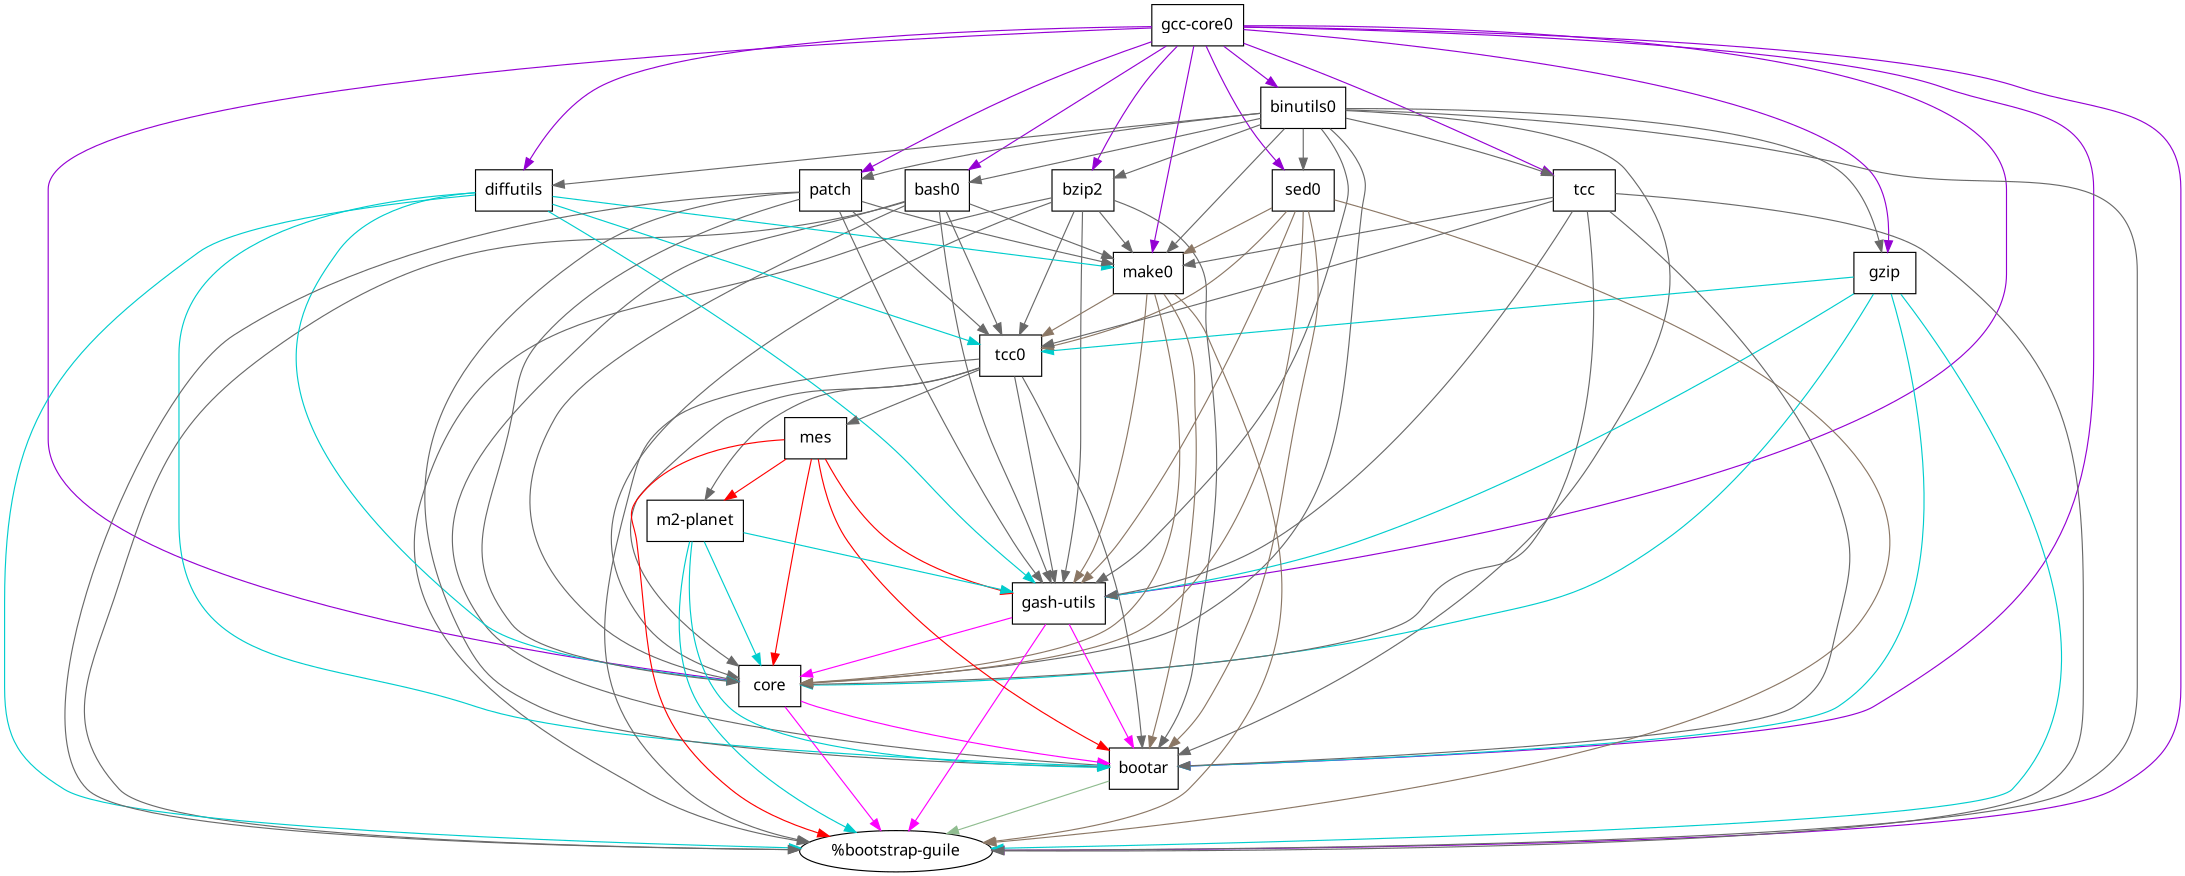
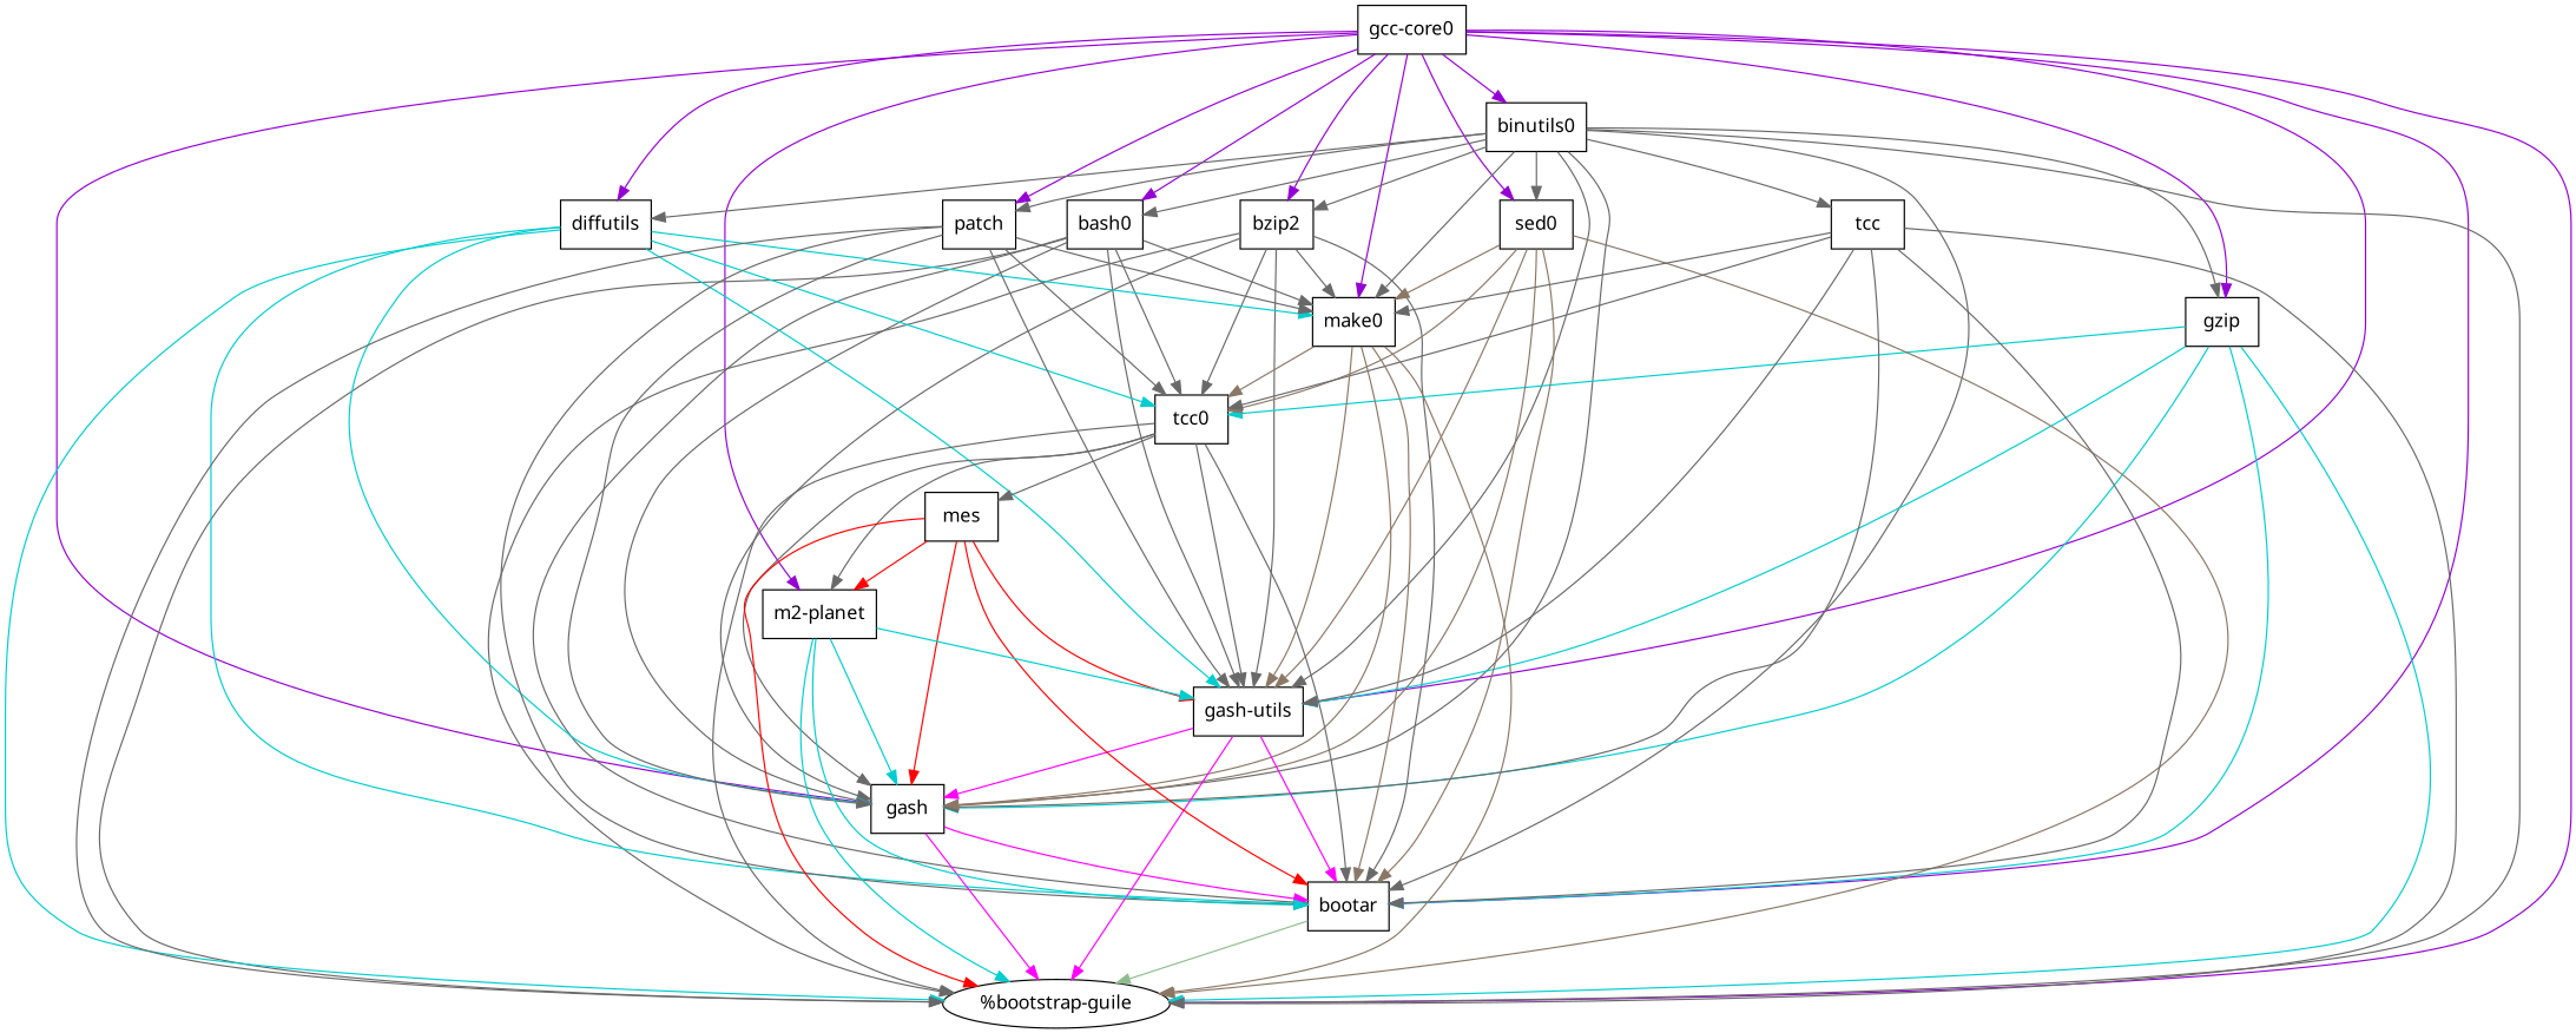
  digraph {
    node [fontname=sans shape=box]
    edge [color=dimgrey]
    n1 [label="gcc-core0"]
    n2 [label=binutils0]
    n3 [label=bash0]
    n4 [label=bzip2]
    n5 [label=diffutils]
    n6 [label=gzip]
    n7 [label=patch]
    n8 [label=sed0]
    n9 [label=tcc]
    n10 [label=make0]
-   n11 [label=core]
+   n11 [label=gash]
    n12 [label="gash-utils"]
    n13 [label=bootar]
    n14 [label="%bootstrap-guile" shape=ellipse]
    n15 [label=tcc0]
    n16 [label=mes]
    n17 [label="m2-planet"]
    n1 -> n2 [color=darkviolet]
    n1 -> n3 [color=darkviolet]
    n1 -> n4 [color=darkviolet]
    n1 -> n5 [color=darkviolet]
    n1 -> n6 [color=darkviolet]
    n1 -> n7 [color=darkviolet]
    n1 -> n8 [color=darkviolet]
-   n1 -> n9 [color=darkviolet]
+   n1 -> n17 [color=darkviolet]
    n1 -> n10 [color=darkviolet]
    n1 -> n11 [color=darkviolet]
    n1 -> n12 [color=darkviolet]
    n1 -> n13 [color=darkviolet]
    n1 -> n14 [color=darkviolet]
    n2 -> n3
    n2 -> n4
    n2 -> n5
    n2 -> n6
    n2 -> n7
    n2 -> n8
    n2 -> n9
    n2 -> n10
    n2 -> n11
    n2 -> n12
    n2 -> n13
    n2 -> n14
    n3 -> n10
    n3 -> n11
    n3 -> n12
    n3 -> n13
    n3 -> n14
    n3 -> n15
    n4 -> n10
    n4 -> n11
    n4 -> n12
    n4 -> n13
    n4 -> n14
    n4 -> n15
    n5 -> n10 [color=cyan3]
    n5 -> n11 [color=cyan3]
    n5 -> n12 [color=cyan3]
    n5 -> n13 [color=cyan3]
    n5 -> n14 [color=cyan3]
    n5 -> n15 [color=cyan3]
    n6 -> n11 [color=cyan3]
    n6 -> n12 [color=cyan3]
    n6 -> n13 [color=cyan3]
    n6 -> n14 [color=cyan3]
    n6 -> n15 [color=cyan3]
    n7 -> n10
    n7 -> n11
    n7 -> n12
    n7 -> n13
    n7 -> n14
    n7 -> n15
    n8 -> n10 [color=peachpuff4]
    n8 -> n11 [color=peachpuff4]
    n8 -> n12 [color=peachpuff4]
    n8 -> n13 [color=peachpuff4]
    n8 -> n14 [color=peachpuff4]
    n8 -> n15 [color=peachpuff4]
    n9 -> n10
    n9 -> n11
    n9 -> n12
    n9 -> n13
    n9 -> n14
    n9 -> n15
    n10 -> n11 [color=peachpuff4]
    n10 -> n12 [color=peachpuff4]
    n10 -> n13 [color=peachpuff4]
    n10 -> n14 [color=peachpuff4]
    n10 -> n15 [color=peachpuff4]
    n11 -> n13 [color=magenta]
    n11 -> n14 [color=magenta]
    n12 -> n11 [color=magenta]
    n12 -> n13 [color=magenta]
    n12 -> n14 [color=magenta]
    n13 -> n14 [color=darkseagreen]
    n15 -> n11
    n15 -> n12
    n15 -> n13
    n15 -> n14
    n15 -> n16
    n15 -> n17
    n16 -> n11 [color=red]
    n16 -> n12 [color=red]
    n16 -> n13 [color=red]
    n16 -> n14 [color=red]
    n16 -> n17 [color=red]
    n17 -> n11 [color=cyan3]
    n17 -> n12 [color=cyan3]
    n17 -> n13 [color=cyan3]
    n17 -> n14 [color=cyan3]
  }
